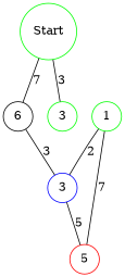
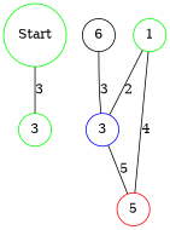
  graph {
    node [color=green shape=circle]
    n1 [label=Start width=0.5]
    n2 [label=6 width=0.5 color=""]
    n3 [label=3 width=0.5]
    n4 [color=blue label=3 width=0.5]
    n5 [label=1 width=0.5]
    n6 [color=red label=5 width=0.5]
-   n1 -- n2 [label=7]
    n1 -- n3 [label=3]
    n2 -- n4 [label=3]
    n4 -- n6 [label=5]
    n5 -- n4 [label=2]
-   n5 -- n6 [label=7]
+   n5 -- n6 [label=4]
  }
